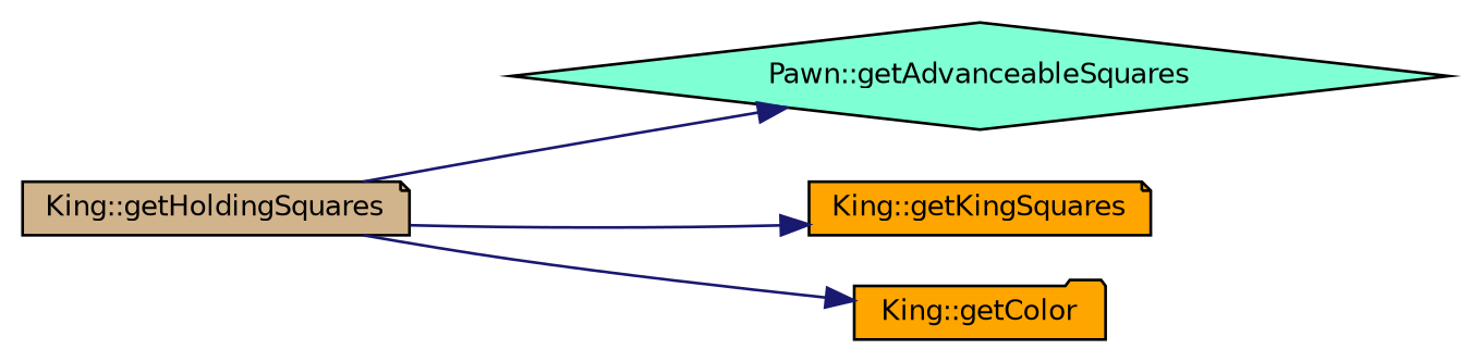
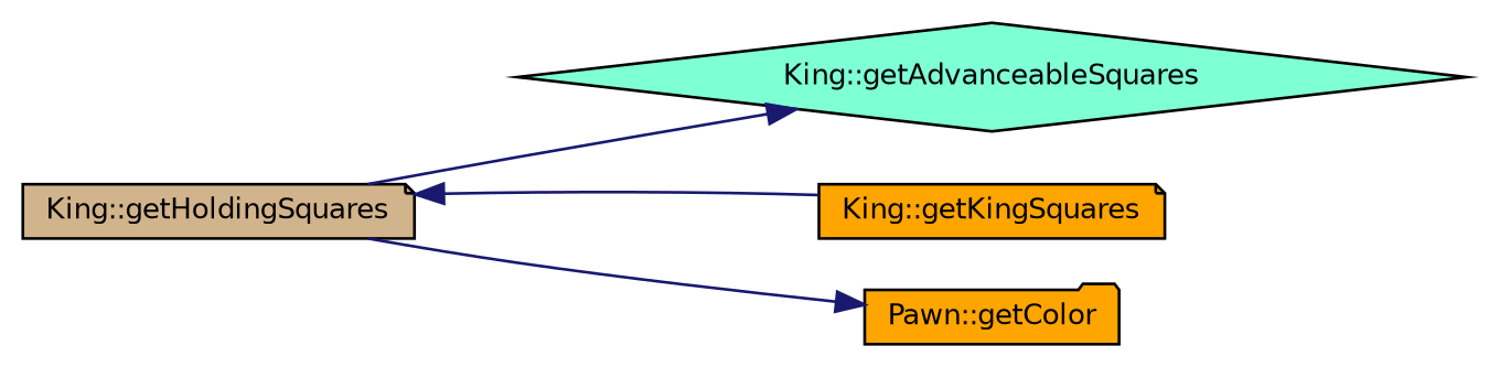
  digraph {
    rankdir=LR
    node [color=black fillcolor=orange fontname=Helvetica fontsize=10 shape=note style=filled]
    edge [color=midnightblue fontname=Helvetica fontsize=10 labelfontname=Helvetica labelfontsize=10 style=solid]
    n1 [fillcolor=tan fontcolor=black height=0.2 label="King::getHoldingSquares" width=0.4]
-   n2 [fillcolor=aquamarine height=0.2 label="Pawn::getAdvanceableSquares" shape=diamond width=0.4]
+   n2 [fillcolor=aquamarine height=0.2 label="King::getAdvanceableSquares" shape=diamond width=0.4]
    n3 [height=0.2 label="King::getKingSquares" width=0.4]
-   n4 [height=0.2 label="King::getColor" shape=folder width=0.4]
+   n4 [height=0.2 label="Pawn::getColor" shape=folder width=0.4]
    n1 -> n2
-   n1 -> n3
+   n3 -> n1
    n1 -> n4
  }
